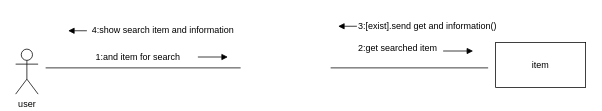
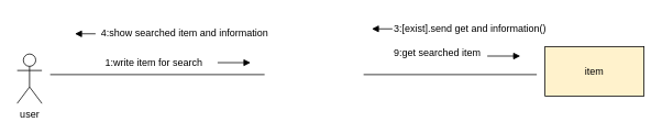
  <mxCell id="0" />
  <mxCell id="1" parent="0" />
  <mxCell id="2" value="user" style="shape=umlActor;verticalLabelPosition=bottom;labelBackgroundColor=#ffffff;verticalAlign=top;html=1;outlineConnect=0;" vertex="1" parent="1"><mxGeometry x="20" y="65" width="30" height="60" as="geometry" /></mxCell>
- <mxCell id="3" value="item" style="rounded=0;whiteSpace=wrap;html=1;" vertex="1" parent="1"><mxGeometry x="660" y="56" width="120" height="60" as="geometry" /></mxCell>
+ <mxCell id="3" value="item" style="rounded=0;whiteSpace=wrap;html=1;fillColor=#fff2cc;" vertex="1" parent="1"><mxGeometry x="660" y="56" width="120" height="60" as="geometry" /></mxCell>
  <mxCell id="4" value="" style="line;strokeWidth=1;fillColor=none;align=left;verticalAlign=middle;spacingTop=-1;spacingLeft=3;spacingRight=3;rotatable=0;labelPosition=right;points=[];portConstraint=eastwest;" vertex="1" parent="1"><mxGeometry x="60" y="86" width="260" height="8" as="geometry" /></mxCell>
  <mxCell id="5" value="" style="line;strokeWidth=1;fillColor=none;align=left;verticalAlign=middle;spacingTop=-1;spacingLeft=3;spacingRight=3;rotatable=0;labelPosition=right;points=[];portConstraint=eastwest;" vertex="1" parent="1"><mxGeometry x="440" y="86" width="210" height="8" as="geometry" /></mxCell>
- <mxCell id="6" value="1:and item for search" style="text;html=1;resizable=0;points=[];autosize=1;align=left;verticalAlign=top;spacingTop=-4;" vertex="1" parent="1"><mxGeometry x="125" y="66" width="130" height="10" as="geometry" /></mxCell>
- <mxCell id="7" value="2:get searched item" style="text;html=1;" vertex="1" parent="1"><mxGeometry x="475" y="50" width="120" height="30" as="geometry" /></mxCell>
+ <mxCell id="6" value="1:write item for search" style="text;html=1;resizable=0;points=[];autosize=1;align=left;verticalAlign=top;spacingTop=-4;" vertex="1" parent="1"><mxGeometry x="125" y="66" width="130" height="10" as="geometry" /></mxCell>
+ <mxCell id="7" value="9:get searched item" style="text;html=1;" vertex="1" parent="1"><mxGeometry x="475" y="50" width="120" height="30" as="geometry" /></mxCell>
  <mxCell id="8" value="3:[exist].send get and information()" style="text;html=1;" vertex="1" parent="1"><mxGeometry x="475" y="20" width="210" height="30" as="geometry" /></mxCell>
- <mxCell id="9" value="4:show search item and information" style="text;html=1;" vertex="1" parent="1"><mxGeometry x="120" y="26" width="220" height="30" as="geometry" /></mxCell>
+ <mxCell id="9" value="4:show searched item and information" style="text;html=1;" vertex="1" parent="1"><mxGeometry x="120" y="26" width="220" height="30" as="geometry" /></mxCell>
  <mxCell id="10" value="" style="html=1;verticalAlign=bottom;endArrow=block;" edge="1" parent="1"><mxGeometry x="1" y="100" width="80" relative="1" as="geometry"><mxPoint x="263" y="75.5" as="sourcePoint" /><mxPoint x="303" y="75.5" as="targetPoint" /><mxPoint x="100" y="100" as="offset" /></mxGeometry></mxCell>
  <mxCell id="11" value="" style="html=1;verticalAlign=bottom;endArrow=block;" edge="1" parent="1"><mxGeometry x="1" y="100" width="80" relative="1" as="geometry"><mxPoint x="590" y="67.5" as="sourcePoint" /><mxPoint x="630" y="67.5" as="targetPoint" /><mxPoint x="100" y="100" as="offset" /></mxGeometry></mxCell>
  <mxCell id="12" value="" style="html=1;verticalAlign=bottom;endArrow=block;" edge="1" parent="1"><mxGeometry x="-1" y="161" width="80" relative="1" as="geometry"><mxPoint x="115" y="40.5" as="sourcePoint" /><mxPoint x="90" y="40.5" as="targetPoint" /><mxPoint x="140" y="-81" as="offset" /></mxGeometry></mxCell>
  <mxCell id="13" value="" style="html=1;verticalAlign=bottom;endArrow=block;" edge="1" parent="1"><mxGeometry x="-1" y="161" width="80" relative="1" as="geometry"><mxPoint x="475" y="34.5" as="sourcePoint" /><mxPoint x="450" y="34.5" as="targetPoint" /><mxPoint x="140" y="-81" as="offset" /></mxGeometry></mxCell>
